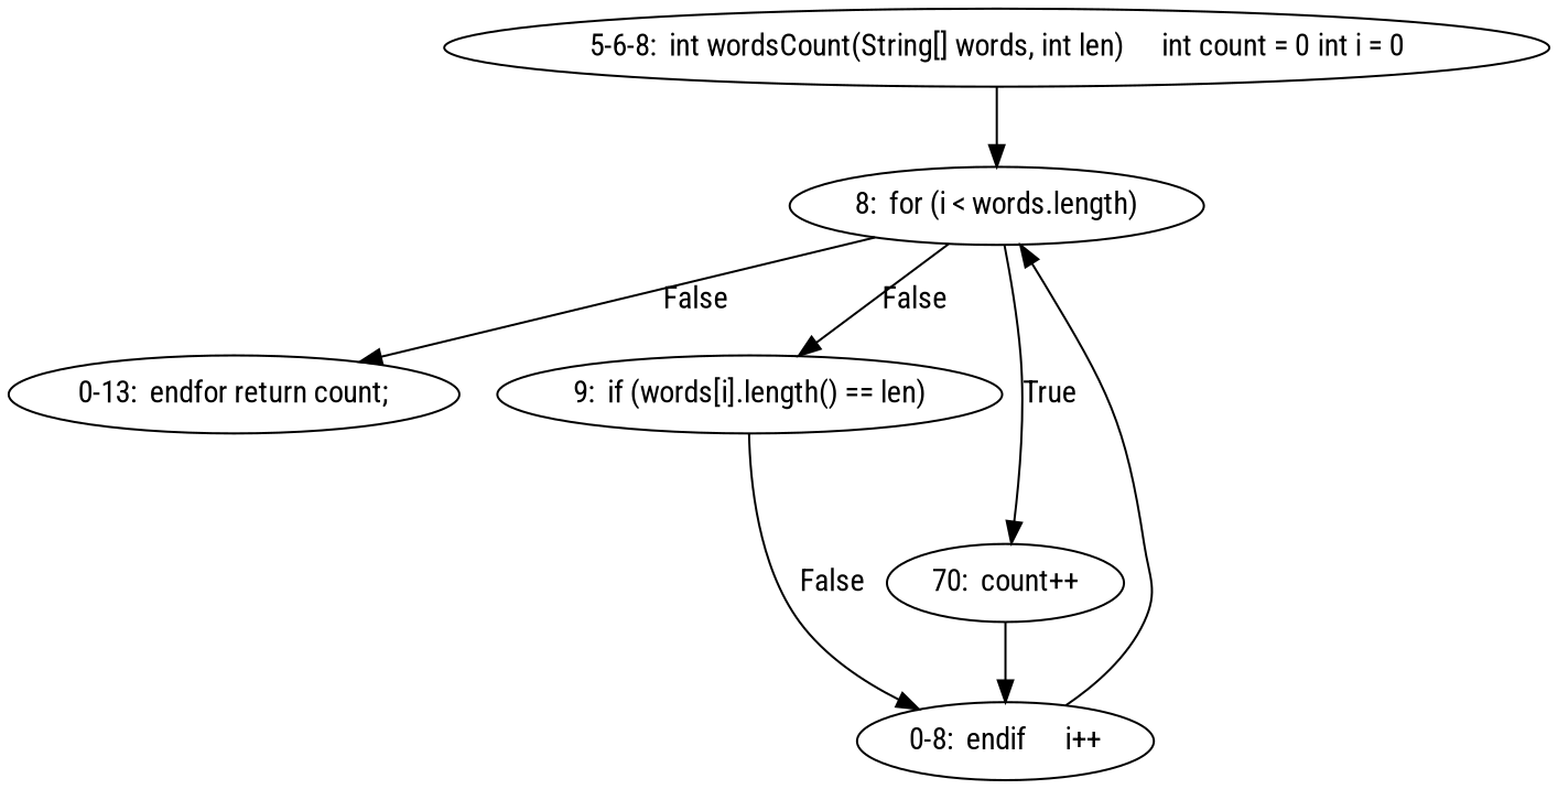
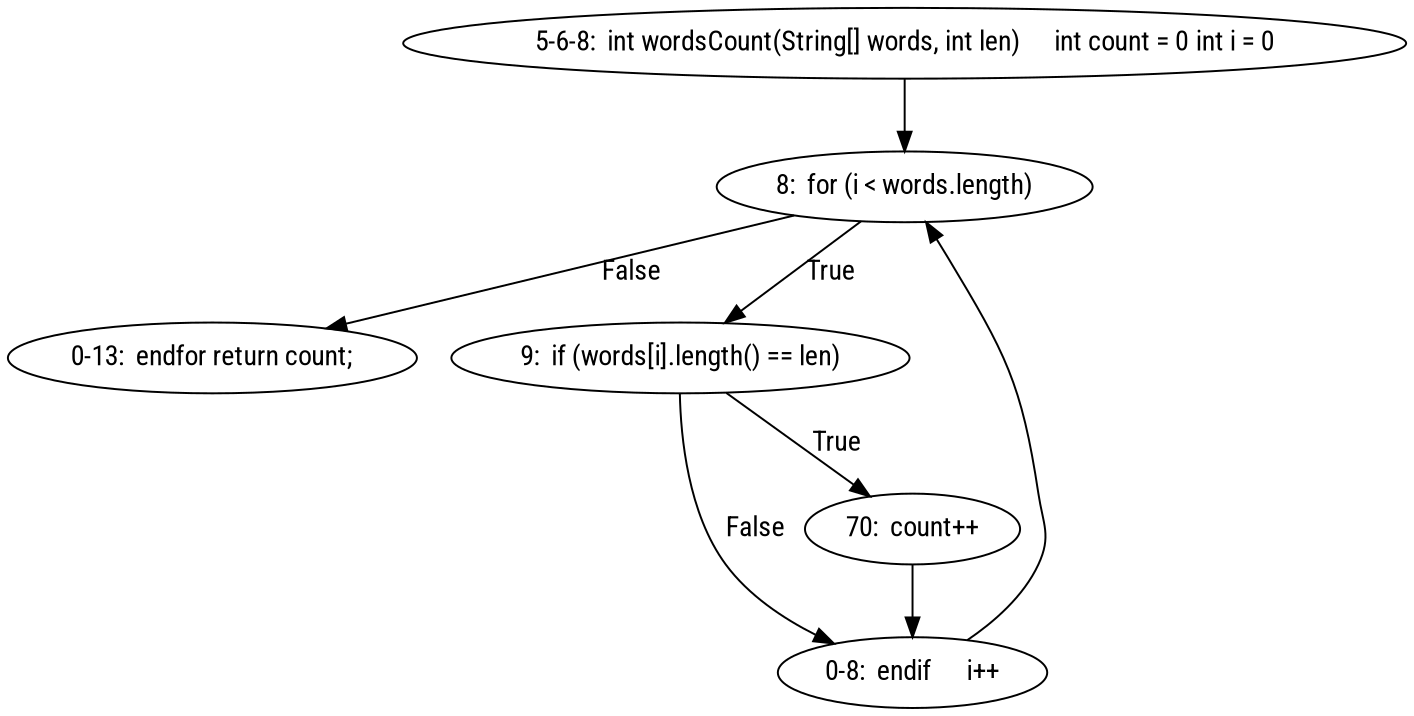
  digraph {
    fontname="Roboto Condensed"
    node [fontname="Roboto Condensed"]
    edge [fontname="Roboto Condensed"]
    n1 [label="5-6-8:  int wordsCount(String[] words, int len)	int count = 0	int i = 0"]
    n2 [label="8:  for (i < words.length)"]
    n3 [label="0-13:  endfor	return count;"]
    n4 [label="9:  if (words[i].length() == len)"]
    n5 [label="70:  count++"]
    n6 [label="0-8:  endif	i++"]
    n1 -> n2
    n2 -> n3 [label=False]
-   n2 -> n4 [label=False]
-   n2 -> n5 [label=True]
+   n2 -> n4 [label=True]
+   n4 -> n5 [label=True]
    n4 -> n6 [label=False]
    n5 -> n6
    n6 -> n2
  }
